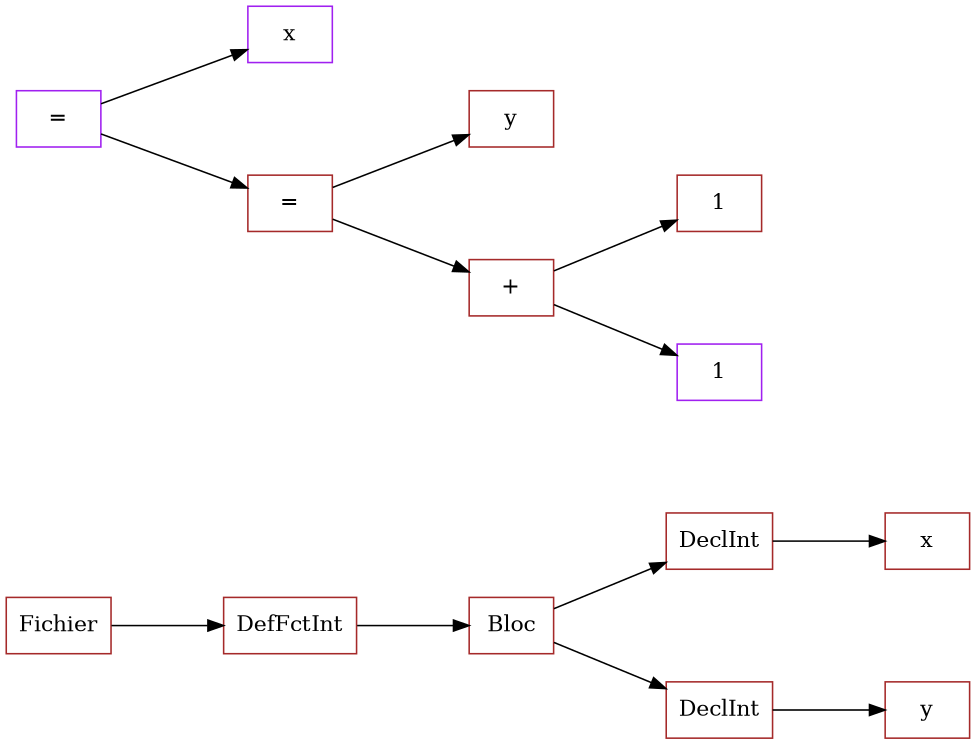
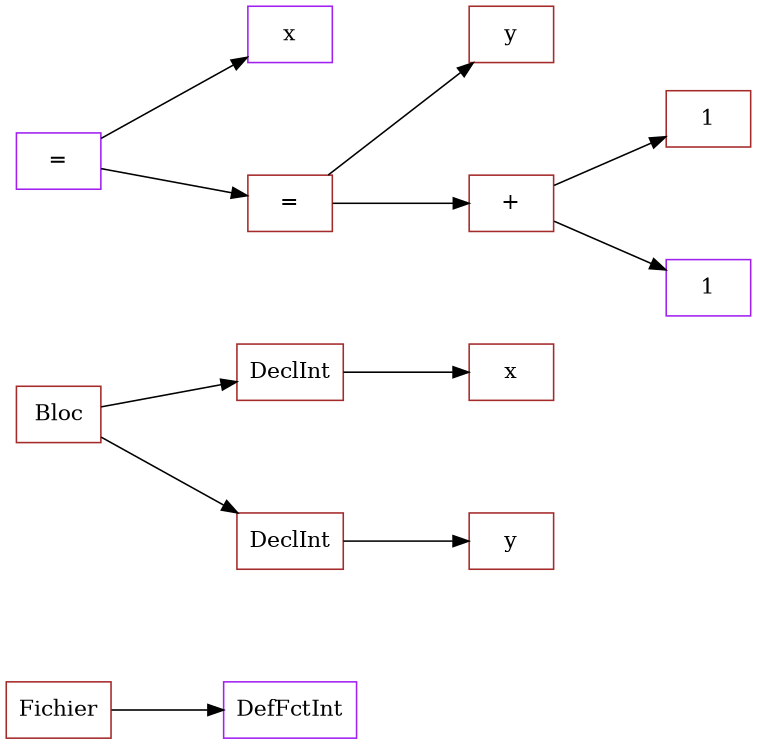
  digraph {
    nodesep=1
    rankdir=LR
    ranksep=1
    node [color=brown shape=box]
    n1 [label=Fichier]
-   n2 [label=DefFctInt]
+   n2 [color=purple label=DefFctInt]
    n3 [label=Bloc]
    n4 [label=DeclInt]
    n5 [label=DeclInt]
    n6 [label=x]
    n7 [label=y]
    n8 [color=purple label="="]
    n9 [color=purple label=x]
    n10 [label="="]
    n11 [label=y]
    n12 [label="+"]
    n13 [label=1]
    n14 [color=purple label=1]
    n1 -> n2
-   n2 -> n3
    n3 -> n4
    n3 -> n5
    n4 -> n6
    n5 -> n7
    n8 -> n9
    n8 -> n10
    n10 -> n11
    n10 -> n12
    n12 -> n13
    n12 -> n14
  }
